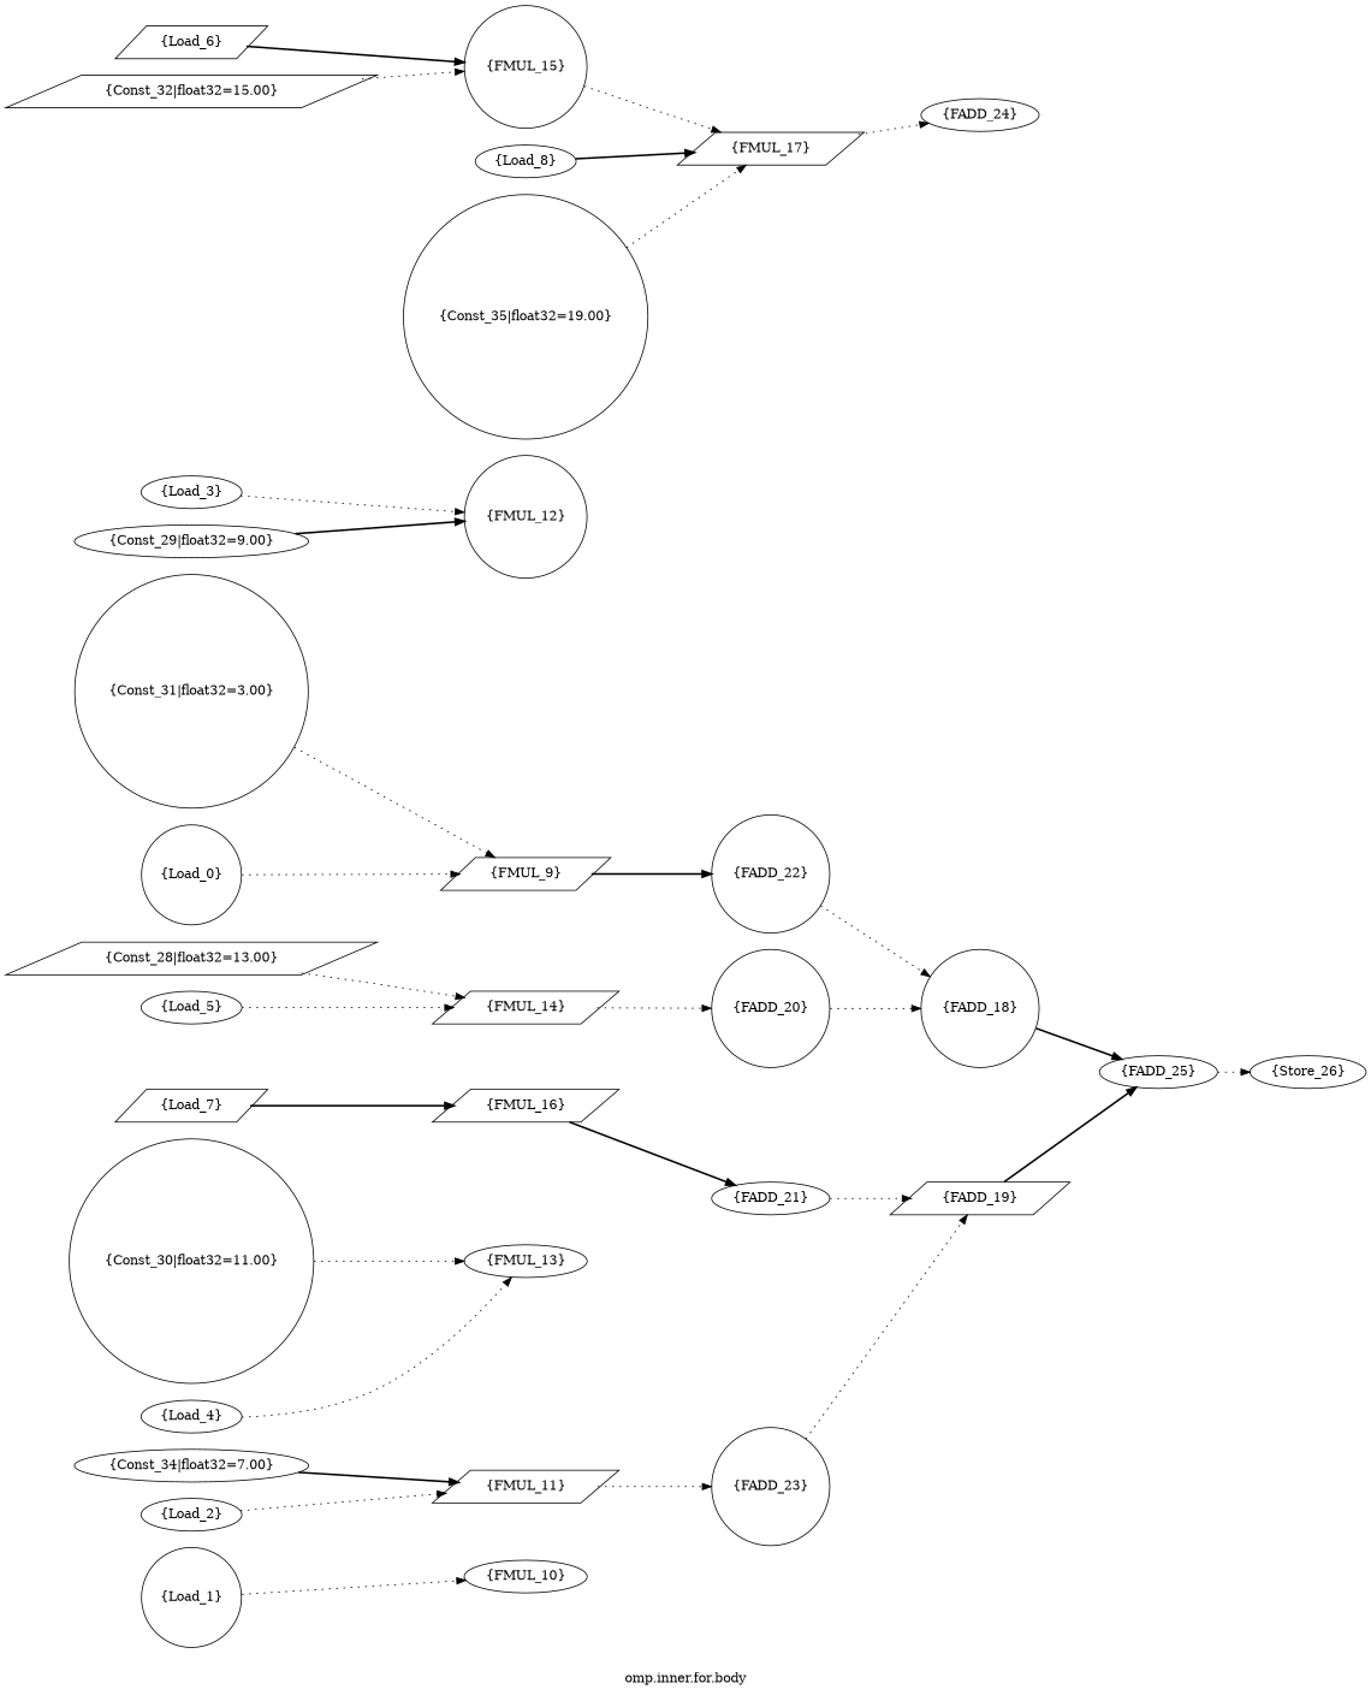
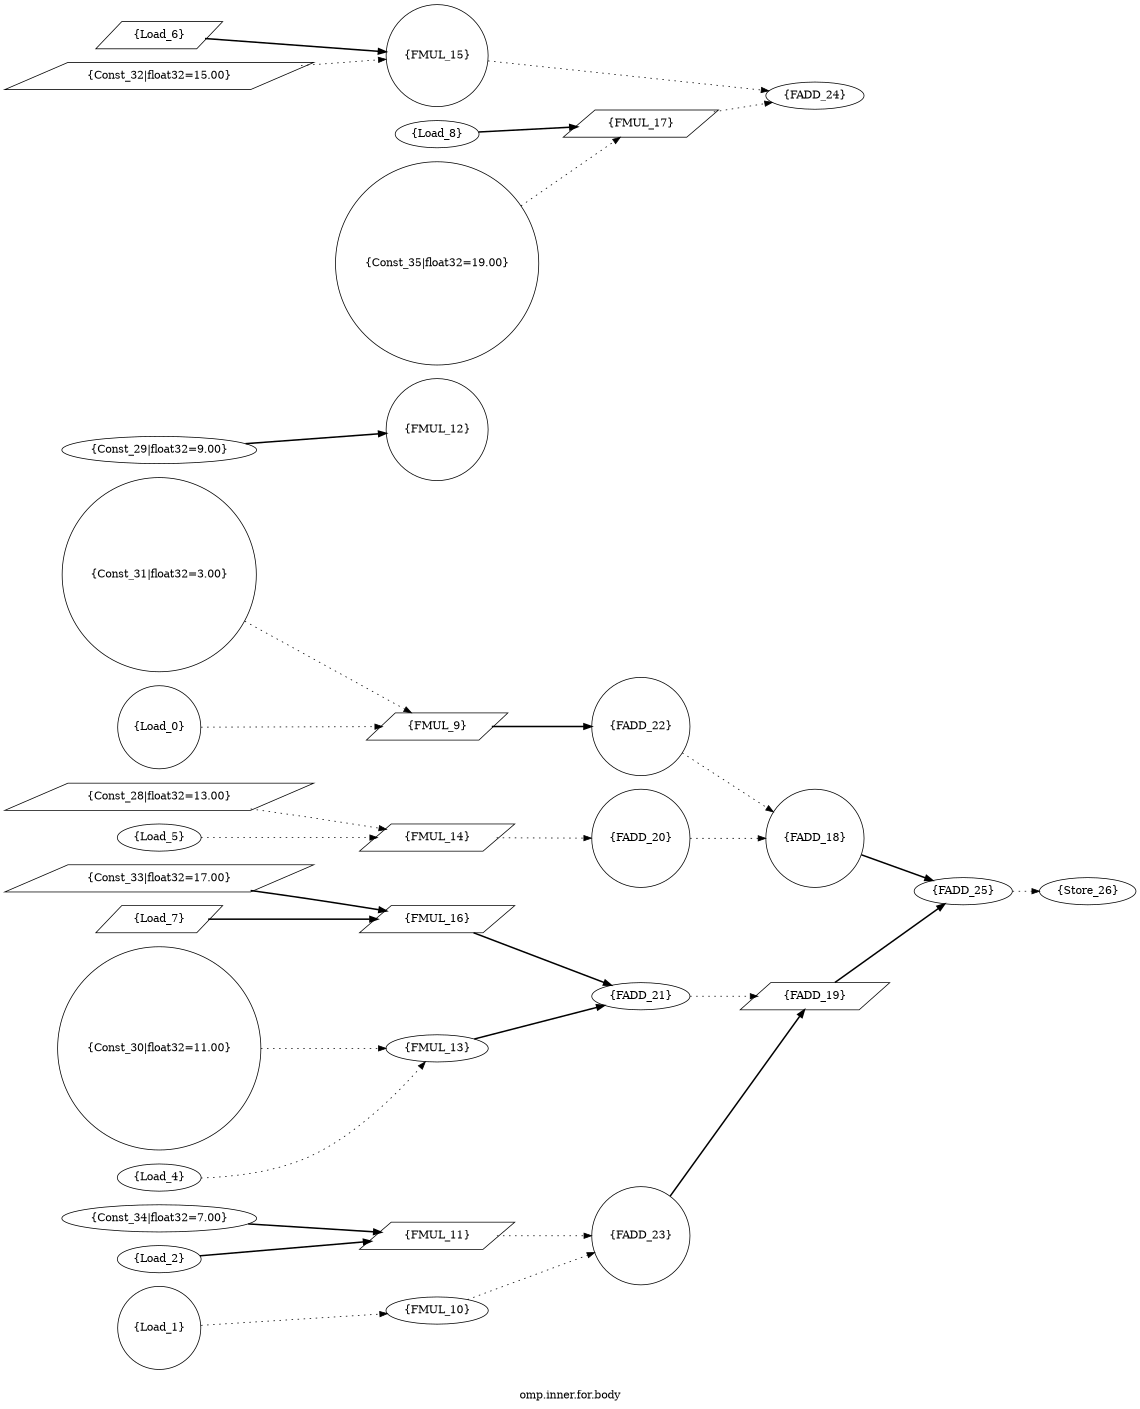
  strict digraph {
    label="omp.inner.for.body"
    rankdir=LR
    node [opcode=input shape=ellipse]
    edge [driver=outPinA load=inPinA style=dotted]
    n1 [label="{Load_0}" shape=circle]
    n2 [label="{FMUL_9}" opcode=FMUL shape=parallelogram]
    n3 [label="{FADD_22}" opcode=FADD shape=circle]
    n4 [label="{Load_1}" shape=circle]
    n5 [label="{FMUL_10}" opcode=FMUL]
    n6 [label="{FADD_23}" opcode=FADD shape=circle]
    n7 [label="{Load_2}"]
    n8 [label="{FMUL_11}" opcode=FMUL shape=parallelogram]
-   n9 [label="{Load_3}"]
    n10 [label="{FMUL_12}" opcode=FMUL shape=circle]
    n11 [label="{Load_4}"]
    n12 [label="{FMUL_13}" opcode=FMUL]
    n13 [label="{FADD_21}" opcode=FADD]
    n14 [label="{Load_5}"]
    n15 [label="{FMUL_14}" opcode=FMUL shape=parallelogram]
    n16 [label="{FADD_20}" opcode=FADD shape=circle]
    n17 [label="{Load_6}" shape=parallelogram]
    n18 [label="{FMUL_15}" opcode=FMUL shape=circle]
    n19 [label="{FADD_24}" opcode=FADD]
    n20 [label="{Load_7}" shape=parallelogram]
    n21 [label="{FMUL_16}" opcode=FMUL shape=parallelogram]
    n22 [label="{Load_8}"]
    n23 [label="{FMUL_17}" opcode=FMUL shape=parallelogram]
    n24 [label="{FADD_18}" opcode=FADD shape=circle]
    n25 [label="{FADD_19}" opcode=FADD shape=parallelogram]
    n26 [label="{FADD_25}" opcode=FADD]
    n27 [label="{Store_26}" opcode=output]
    n28 [constVal=1 float32=13.00 label="{Const_28|float32=13.00}" opcode=const shape=parallelogram]
    n29 [constVal=1 float32=9.00 label="{Const_29|float32=9.00}" opcode=const]
    n30 [constVal=1 float32=11.00 label="{Const_30|float32=11.00}" opcode=const shape=circle]
    n31 [constVal=1 float32=3.00 label="{Const_31|float32=3.00}" opcode=const shape=circle]
    n32 [constVal=1 float32=15.00 label="{Const_32|float32=15.00}" opcode=const shape=parallelogram]
+   n33 [constVal=1 float32=17.00 label="{Const_33|float32=17.00}" opcode=const shape=parallelogram]
    n34 [constVal=1 float32=7.00 label="{Const_34|float32=7.00}" opcode=const]
    n35 [constVal=1 float32=19.00 label="{Const_35|float32=19.00}" opcode=const shape=circle]
    n1 -> n2
    n2 -> n3 [style=bold]
    n3 -> n24 [load=inPinB]
    n4 -> n5
-   n6 -> n25 [load=inPinB]
-   n7 -> n8 [load=inPinB]
+   n5 -> n6
+   n6 -> n25 [load=inPinB style=bold]
+   n7 -> n8 [load=inPinB style=bold]
    n8 -> n6 [load=inPinB]
-   n9 -> n10 [load=inPinB]
    n11 -> n12 [load=inPinB]
+   n12 -> n13 [load=inPinB style=bold]
    n13 -> n25
    n14 -> n15 [load=inPinB]
    n15 -> n16 [load=inPinB]
    n16 -> n24
    n17 -> n18 [style=bold]
-   n18 -> n23 [load=inPinB]
+   n18 -> n19 [load=inPinB]
    n20 -> n21 [load=inPinB style=bold]
    n21 -> n13 [style=bold]
    n22 -> n23 [load=inPinB style=bold]
    n23 -> n19
    n24 -> n26 [load=inPinB style=bold]
    n25 -> n26 [style=bold]
    n26 -> n27
    n28 -> n15
    n29 -> n10 [style=bold]
    n30 -> n12
    n31 -> n2 [load=inPinB]
    n32 -> n18 [load=inPinB]
+   n33 -> n21 [style=bold]
    n34 -> n8 [style=bold]
    n35 -> n23
  }
